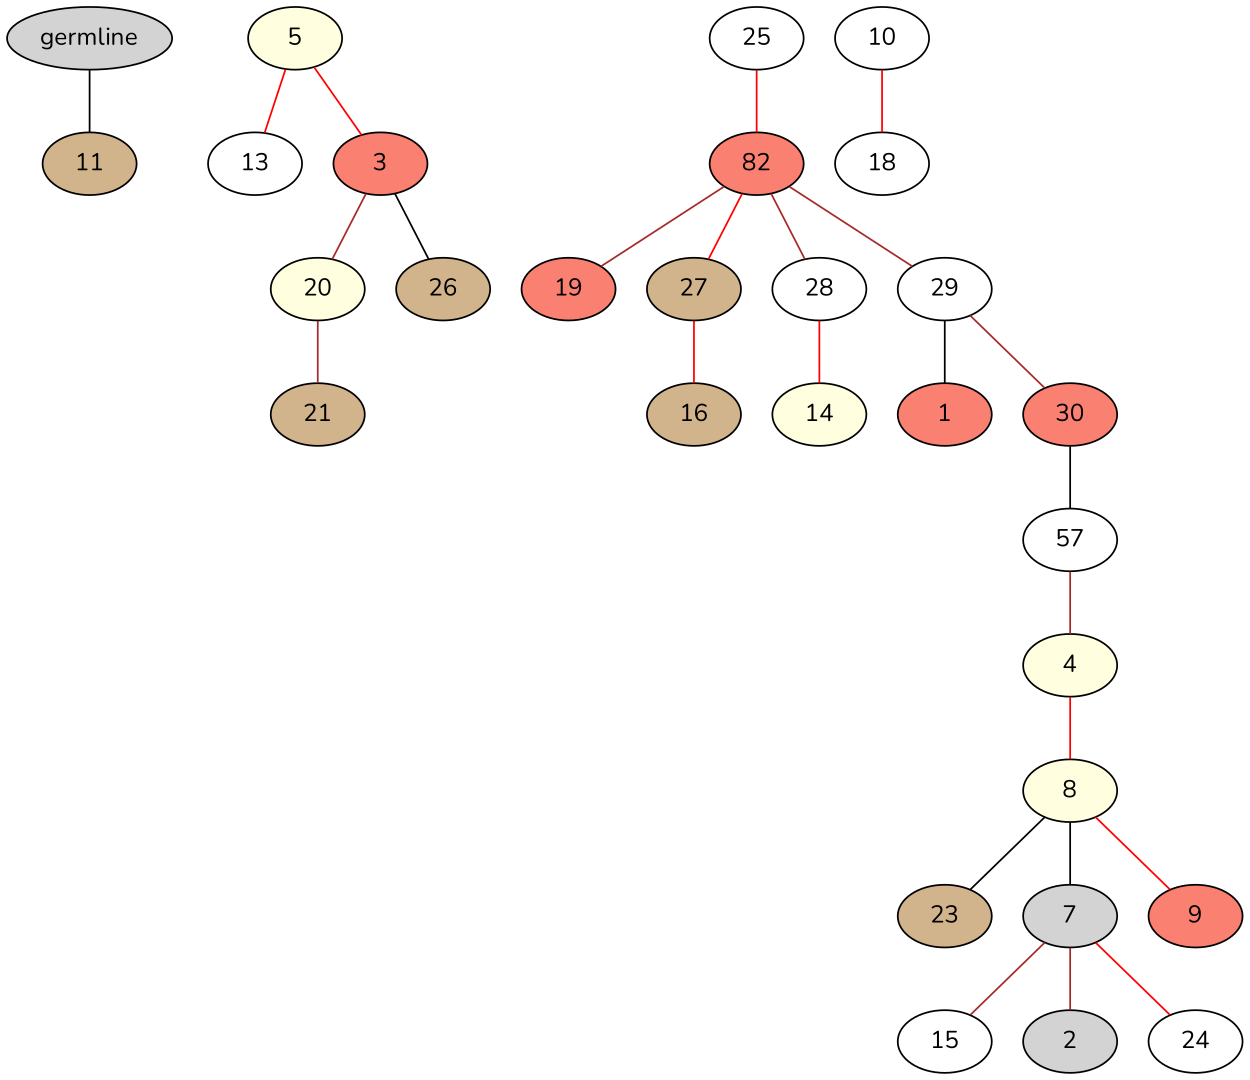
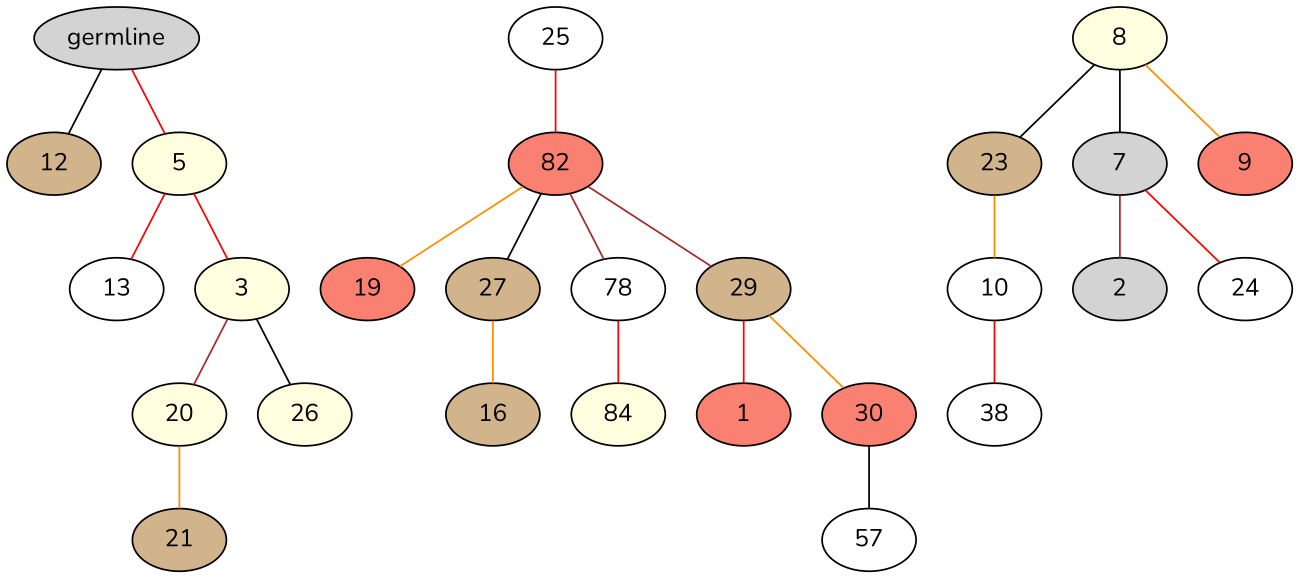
  graph {
    fontname=Nunito
    node [fillcolor=white fontname=Nunito style=filled]
    edge [color=red fontname=Nunito]
    n1 [fillcolor=lightgrey label=germline]
-   n2 [fillcolor=tan label=11]
+   n2 [fillcolor=tan label=12]
    n3 [fillcolor=lightyellow label=5]
    n4 [label=13]
-   n5 [fillcolor=salmon label=3]
+   n5 [fillcolor=lightyellow label=3]
    n6 [label=25]
    n7 [fillcolor=salmon label=82]
    n8 [fillcolor=lightyellow label=20]
-   n9 [fillcolor=tan label=26]
+   n9 [fillcolor=lightyellow label=26]
    n10 [fillcolor=salmon label=19]
    n11 [fillcolor=tan label=27]
-   n12 [label=28]
-   n13 [label=29]
+   n12 [label=78]
+   n13 [fillcolor=tan label=29]
    n14 [fillcolor=tan label=16]
-   n15 [fillcolor=lightyellow label=14]
+   n15 [fillcolor=lightyellow label=84]
    n16 [fillcolor=salmon label=1]
    n17 [fillcolor=salmon label=30]
    n18 [label=57]
-   n19 [fillcolor=lightyellow label=4]
    n20 [fillcolor=lightyellow label=8]
    n21 [fillcolor=tan label=23]
    n22 [fillcolor=lightgrey label=7]
    n23 [fillcolor=salmon label=9]
    n24 [label=10]
-   n25 [label=15]
    n26 [fillcolor=lightgrey label=2]
    n27 [label=24]
-   n28 [label=18]
+   n28 [label=38]
    n29 [fillcolor=tan label=21]
    n1 -- n2 [color=black]
+   n1 -- n3
    n3 -- n4
    n3 -- n5
    n5 -- n8 [color=brown]
    n5 -- n9 [color=black]
    n6 -- n7
-   n7 -- n10 [color=brown]
-   n7 -- n11
+   n7 -- n10 [color=darkorange]
+   n7 -- n11 [color=black]
    n7 -- n12 [color=brown]
    n7 -- n13 [color=brown]
-   n8 -- n29 [color=brown]
-   n11 -- n14
+   n8 -- n29 [color=darkorange]
+   n11 -- n14 [color=darkorange]
    n12 -- n15
-   n13 -- n16 [color=black]
-   n13 -- n17 [color=brown]
+   n13 -- n16
+   n13 -- n17 [color=darkorange]
    n17 -- n18 [color=black]
-   n18 -- n19 [color=brown]
-   n19 -- n20
    n20 -- n21 [color=black]
    n20 -- n22 [color=black]
-   n20 -- n23
-   n22 -- n25 [color=brown]
+   n20 -- n23 [color=darkorange]
+   n21 -- n24 [color=darkorange]
    n22 -- n26 [color=brown]
    n22 -- n27
    n24 -- n28
  }
